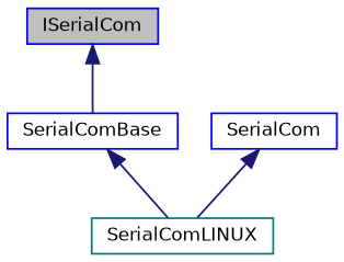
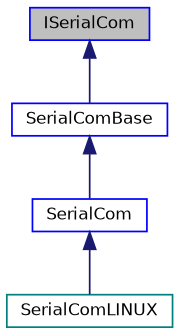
  digraph {
    node [color=blue fillcolor=white fontname=Helvetica fontsize=10 shape=record style=filled]
    edge [color=midnightblue dir=back fontname=Helvetica fontsize=10 labelfontname=Helvetica labelfontsize=10 style=solid]
    n1 [fillcolor=grey75 fontcolor=black height=0.2 label=ISerialCom width=0.4]
    n2 [height=0.2 label=SerialComBase width=0.4]
    n3 [color=teal height=0.2 label=SerialComLINUX width=0.4]
    n4 [height=0.2 label=SerialCom width=0.4]
    n1 -> n2
-   n2 -> n3
+   n2 -> n4
    n4 -> n3
  }
